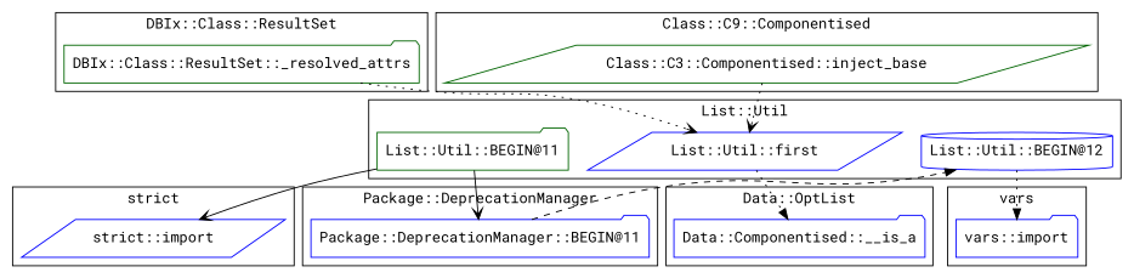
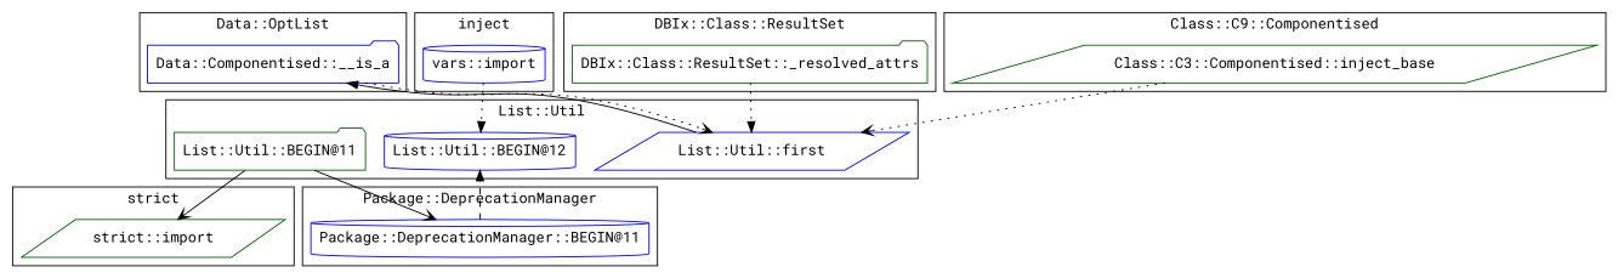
  digraph {
    fontname="Roboto Mono"
    node [color=blue fontname="Roboto Mono" shape=folder]
    edge [arrowhead=vee fontname="Roboto Mono" style=dotted]
    n1 [label="Data::Componentised::__is_a"]
-   "vars::import"
-   "strict::import" [shape=parallelogram]
+   "vars::import" [shape=cylinder]
+   "strict::import" [color=darkgreen shape=parallelogram]
    "DBIx::Class::ResultSet::_resolved_attrs" [color=darkgreen]
    "Class::C3::Componentised::inject_base" [color=darkgreen shape=parallelogram]
    "List::Util::BEGIN@11" [color=darkgreen]
    "List::Util::first" [shape=parallelogram]
    "List::Util::BEGIN@12" [shape=cylinder]
-   "Package::DeprecationManager::BEGIN@11"
+   "Package::DeprecationManager::BEGIN@11" [shape=cylinder]
    subgraph cluster_1 {
      label="Data::OptList"
      n1
    }
    subgraph cluster_2 {
-     label=vars
+     label=inject
      "vars::import"
    }
    subgraph cluster_3 {
      label="strict"
      "strict::import"
    }
    subgraph cluster_4 {
      label="DBIx::Class::ResultSet"
      "DBIx::Class::ResultSet::_resolved_attrs"
    }
    subgraph cluster_5 {
      label="Class::C9::Componentised"
      "Class::C3::Componentised::inject_base"
    }
    subgraph cluster_6 {
      label="List::Util"
      "List::Util::BEGIN@11"
      "List::Util::first"
      "List::Util::BEGIN@12"
    }
    subgraph cluster_7 {
      label="Package::DeprecationManager"
      "Package::DeprecationManager::BEGIN@11"
    }
-   "DBIx::Class::ResultSet::_resolved_attrs" -> "List::Util::first"
+   n1 -> "List::Util::first"
+   "DBIx::Class::ResultSet::_resolved_attrs" -> "List::Util::first" [arrowhead=normal]
    "Class::C3::Componentised::inject_base" -> "List::Util::first"
    "List::Util::BEGIN@11" -> "strict::import" [style=solid]
    "List::Util::BEGIN@11" -> "Package::DeprecationManager::BEGIN@11" [style=solid]
-   "List::Util::first" -> n1 [arrowhead=normal]
-   "List::Util::BEGIN@12" -> "vars::import" [arrowhead=normal]
+   "List::Util::first" -> n1 [arrowhead=normal style=solid]
+   "vars::import" -> "List::Util::BEGIN@12" [arrowhead=normal]
    "Package::DeprecationManager::BEGIN@11" -> "List::Util::BEGIN@12" [arrowhead=normal style=dashed]
  }
